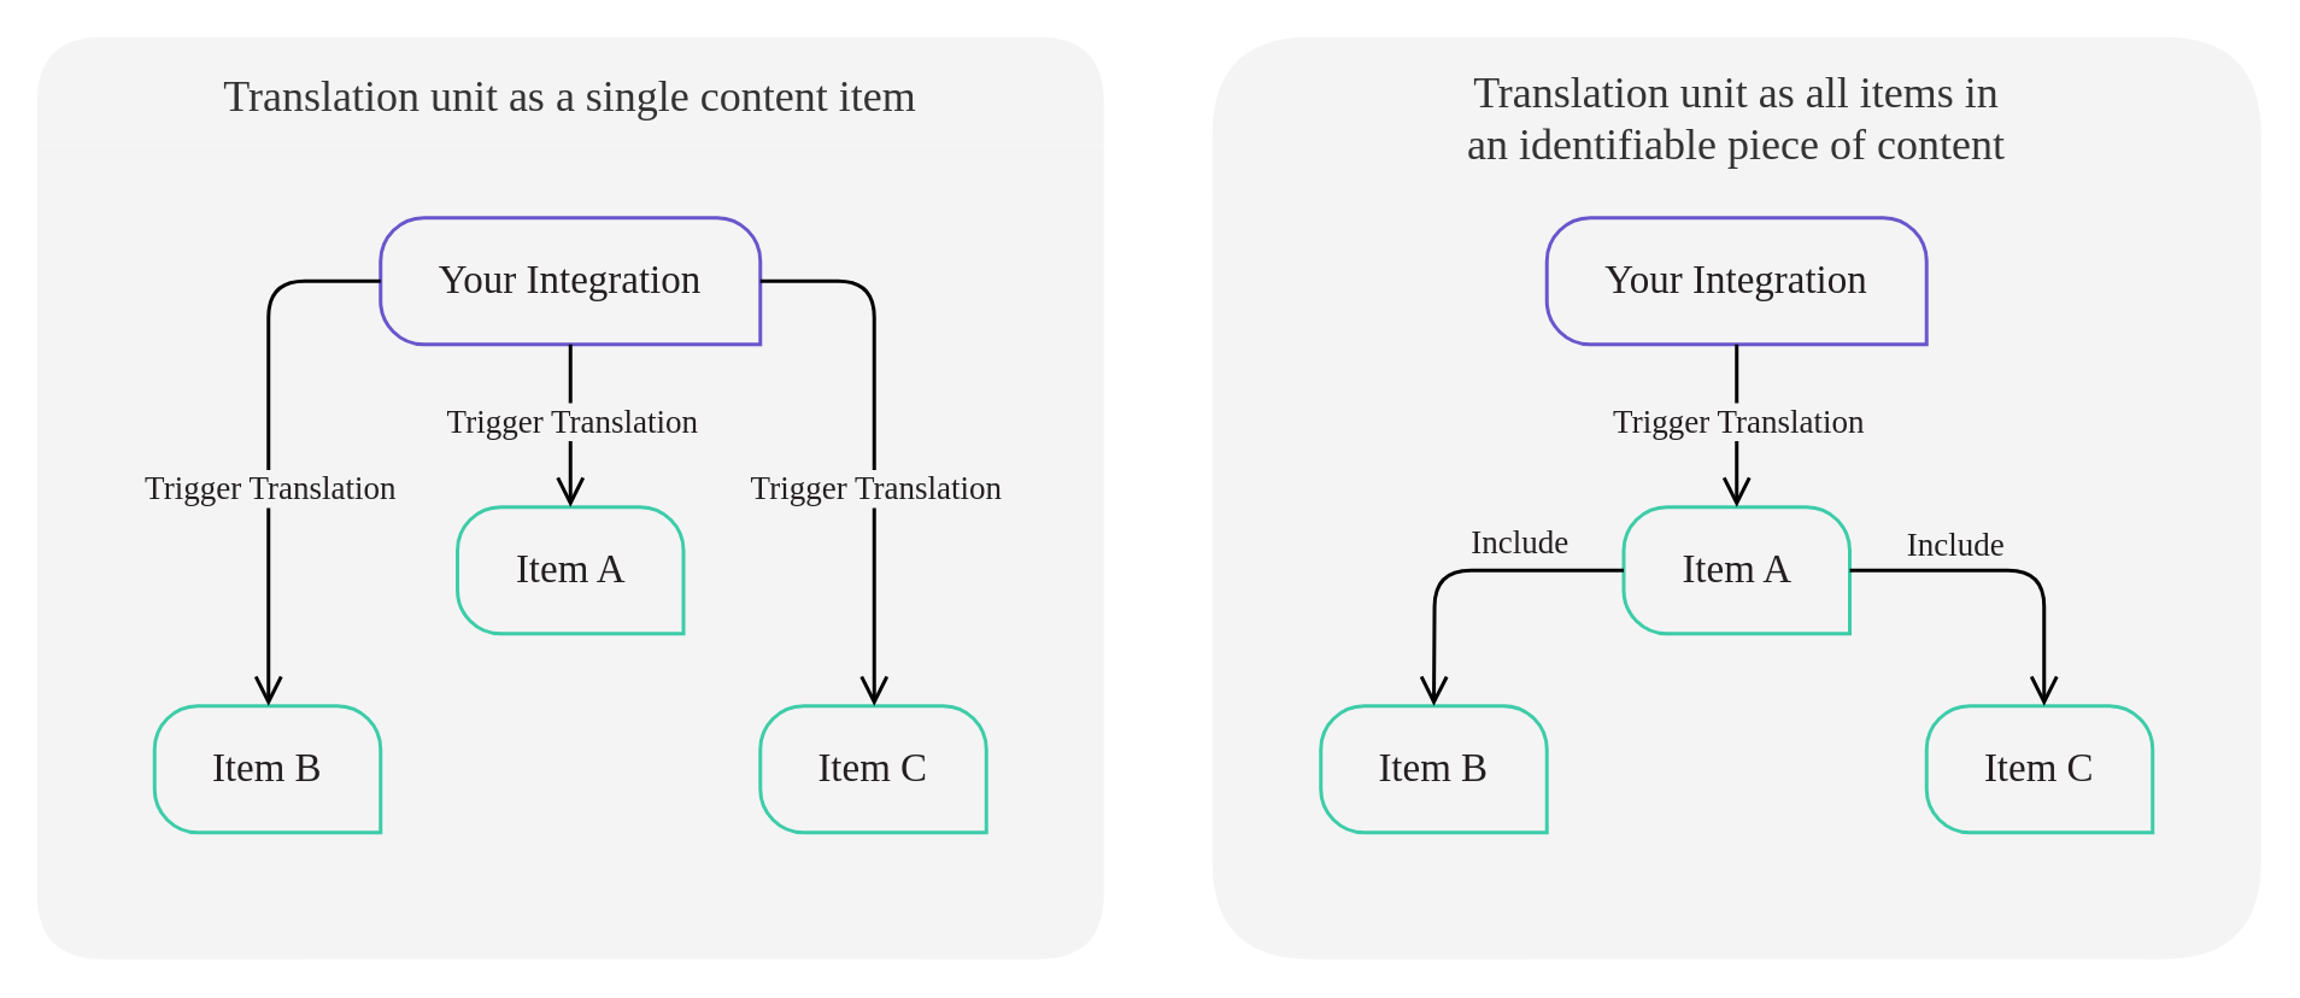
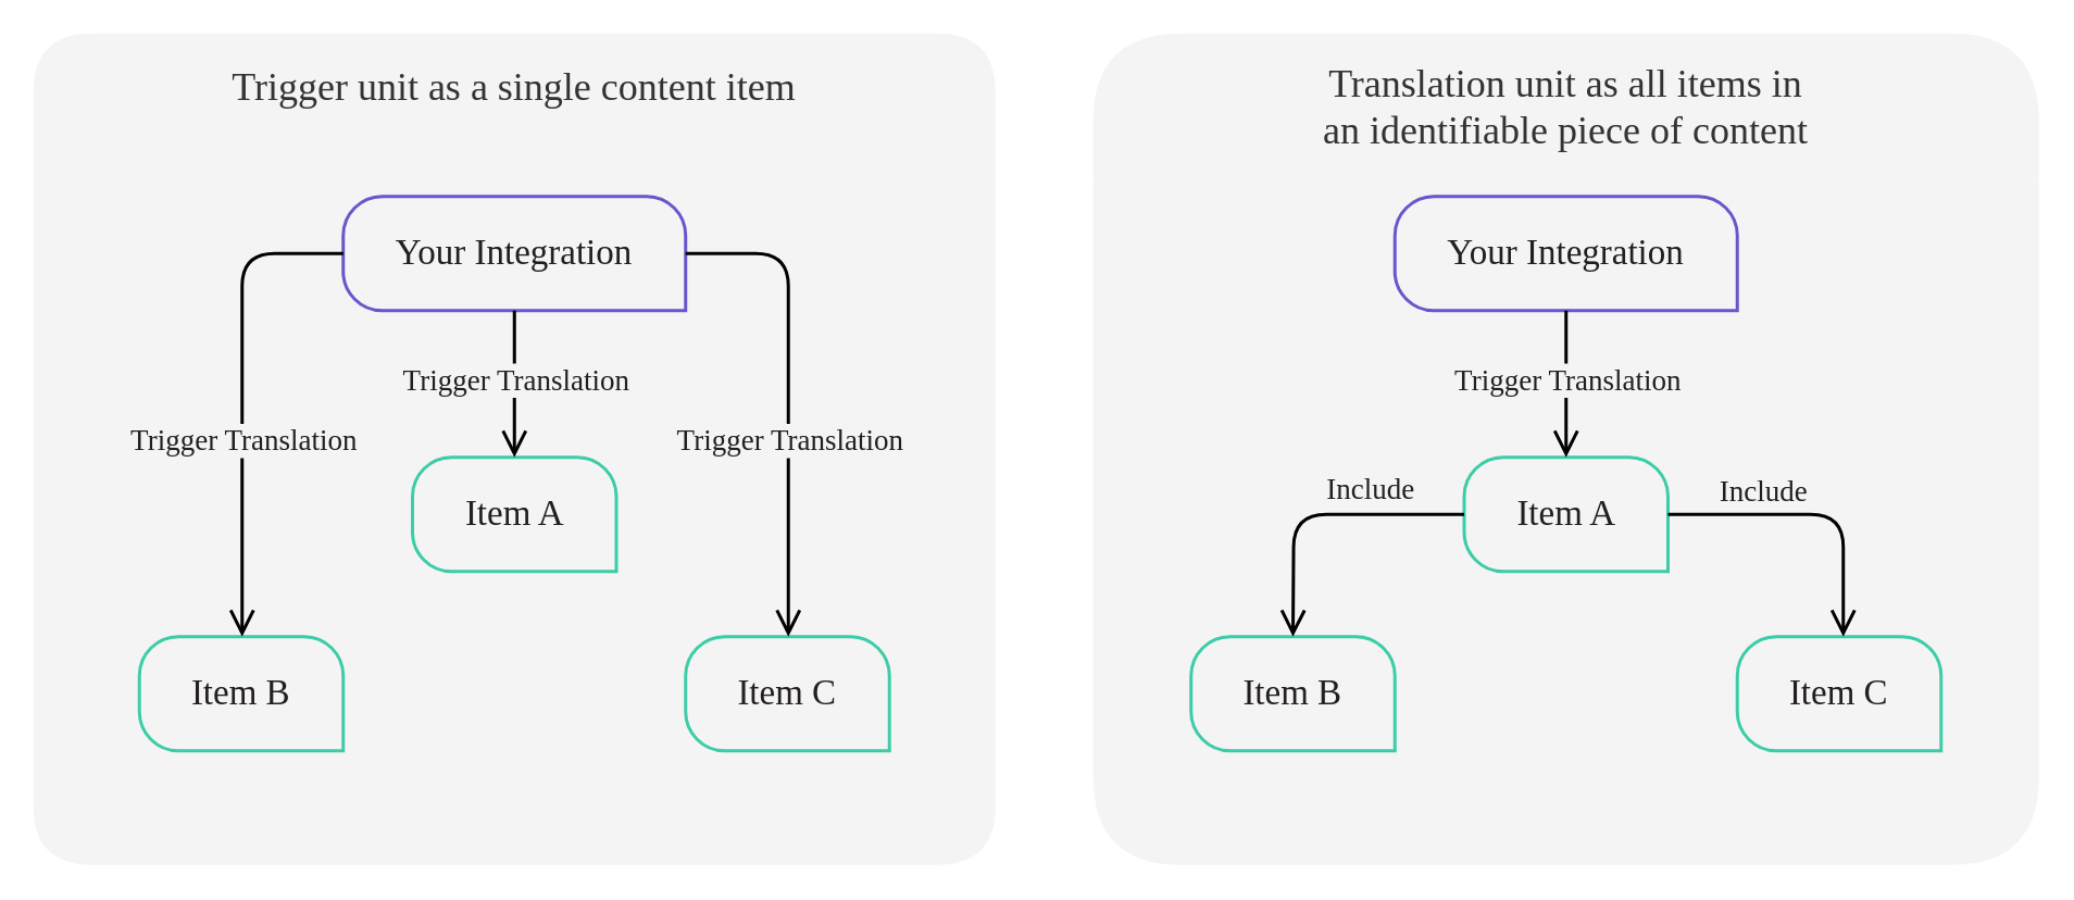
  <mxCell id="0" />
  <mxCell id="1" parent="0" />
  <mxCell id="2" value="Translation unit as all items in&#10;an identifiable piece of content" style="swimlane;childLayout=stackLayout;horizontal=1;startSize=90;horizontalStack=0;rounded=1;fontSize=24;fontStyle=0;strokeWidth=2;resizeParent=0;resizeLast=1;shadow=0;dashed=0;align=center;glass=0;sketch=0;fontFamily=Work Sans;fontSource=https%3A%2F%2Ffonts.googleapis.com%2Fcss%3Ffamily%3DWork%2BSans;swimlaneLine=0;expand=1;collapsible=0;swimlaneBody=1;swimlaneHead=1;arcSize=20;fillStyle=auto;fillColor=#f4f4f4;fontColor=#333333;strokeColor=none;overflow=hidden;container=1;swimlaneFillColor=#F4F4F4;spacingLeft=25;spacingRight=25;whiteSpace=wrap;spacingTop=10;spacingBottom=10;" vertex="1" parent="1"><mxGeometry x="670" y="20" width="580" height="510" as="geometry" /></mxCell>
- <mxCell id="3" value="Translation unit as a single content item" style="swimlane;childLayout=stackLayout;horizontal=1;startSize=60;horizontalStack=0;rounded=1;fontSize=24;fontStyle=0;strokeWidth=2;resizeParent=0;resizeLast=1;shadow=0;dashed=0;align=center;glass=0;sketch=0;fontFamily=Work Sans;fontSource=https%3A%2F%2Ffonts.googleapis.com%2Fcss%3Ffamily%3DWork%2BSans;swimlaneLine=0;expand=1;collapsible=0;swimlaneBody=1;swimlaneHead=1;arcSize=20;fillStyle=auto;fillColor=#f4f4f4;fontColor=#333333;strokeColor=none;overflow=hidden;container=1;swimlaneFillColor=#F4F4F4;spacingLeft=20;spacingRight=20;spacingTop=10;spacingBottom=10;" vertex="1" parent="1"><mxGeometry x="20" y="20" width="590" height="510" as="geometry" /></mxCell>
+ <mxCell id="3" value="Trigger unit as a single content item" style="swimlane;childLayout=stackLayout;horizontal=1;startSize=60;horizontalStack=0;rounded=1;fontSize=24;fontStyle=0;strokeWidth=2;resizeParent=0;resizeLast=1;shadow=0;dashed=0;align=center;glass=0;sketch=0;fontFamily=Work Sans;fontSource=https%3A%2F%2Ffonts.googleapis.com%2Fcss%3Ffamily%3DWork%2BSans;swimlaneLine=0;expand=1;collapsible=0;swimlaneBody=1;swimlaneHead=1;arcSize=20;fillStyle=auto;fillColor=#f4f4f4;fontColor=#333333;strokeColor=none;overflow=hidden;container=1;swimlaneFillColor=#F4F4F4;spacingLeft=20;spacingRight=20;spacingTop=10;spacingBottom=10;" vertex="1" parent="1"><mxGeometry x="20" y="20" width="590" height="510" as="geometry" /></mxCell>
  <mxCell id="4" value="Your Integration" style="verticalLabelPosition=middle;verticalAlign=middle;html=1;shape=mxgraph.basic.three_corner_round_rect;dx=12;whiteSpace=wrap;rounded=1;glass=0;flipV=0;strokeWidth=2;perimeterSpacing=0;strokeColor=#6956cc;fillColor=none;flipH=1;labelPosition=center;align=center;fontColor=#231F20;fontSize=22;fontFamily=Work Sans;fontSource=https%3A%2F%2Ffonts.googleapis.com%2Fcss%3Ffamily%3DWork%2BSans;spacing=20;overflow=hidden;" vertex="1" parent="1"><mxGeometry x="210" y="120" width="210" height="70" as="geometry" /></mxCell>
  <mxCell id="5" value="Item A" style="verticalLabelPosition=middle;verticalAlign=middle;html=1;shape=mxgraph.basic.three_corner_round_rect;dx=12;whiteSpace=wrap;rounded=1;glass=0;flipV=0;strokeWidth=2;perimeterSpacing=0;strokeColor=#3DCCA8;fillColor=none;flipH=1;labelPosition=center;align=center;fontColor=#231F20;fontSize=22;fontFamily=Work Sans;fontSource=https%3A%2F%2Ffonts.googleapis.com%2Fcss%3Ffamily%3DWork%2BSans;spacing=20;overflow=hidden;" vertex="1" parent="1"><mxGeometry x="252.5" y="280" width="125" height="70" as="geometry" /></mxCell>
  <mxCell id="6" value="Item C" style="verticalLabelPosition=middle;verticalAlign=middle;html=1;shape=mxgraph.basic.three_corner_round_rect;dx=12;whiteSpace=wrap;rounded=1;glass=0;flipV=0;strokeWidth=2;perimeterSpacing=0;strokeColor=#3DCCA8;fillColor=none;flipH=1;labelPosition=center;align=center;fontColor=#231F20;fontSize=22;fontFamily=Work Sans;fontSource=https%3A%2F%2Ffonts.googleapis.com%2Fcss%3Ffamily%3DWork%2BSans;spacing=20;overflow=hidden;" vertex="1" parent="1"><mxGeometry x="420" y="390" width="125" height="70" as="geometry" /></mxCell>
  <mxCell id="7" value="Item B" style="verticalLabelPosition=middle;verticalAlign=middle;html=1;shape=mxgraph.basic.three_corner_round_rect;dx=12;whiteSpace=wrap;rounded=1;glass=0;flipV=0;strokeWidth=2;perimeterSpacing=0;strokeColor=#3DCCA8;fillColor=none;flipH=1;labelPosition=center;align=center;fontColor=#231F20;fontSize=22;fontFamily=Work Sans;fontSource=https%3A%2F%2Ffonts.googleapis.com%2Fcss%3Ffamily%3DWork%2BSans;spacing=20;overflow=hidden;" vertex="1" parent="1"><mxGeometry x="85" y="390" width="125" height="70" as="geometry" /></mxCell>
  <mxCell id="8" value="" style="endArrow=open;endFill=1;endSize=12;html=1;rounded=1;fontFamily=Work Sans;fontSource=https%3A%2F%2Ffonts.googleapis.com%2Fcss%3Ffamily%3DWork%2BSans;fontSize=22;fontColor=#231F20;strokeWidth=2;arcSize=40;exitX=0.5;exitY=1;exitDx=0;exitDy=0;exitPerimeter=0;entryX=0.5;entryY=0;entryDx=0;entryDy=0;entryPerimeter=0;" edge="1" parent="1" source="4" target="5"><mxGeometry width="160" relative="1" as="geometry"><mxPoint x="387" y="260" as="sourcePoint" /><mxPoint x="547" y="260" as="targetPoint" /></mxGeometry></mxCell>
  <mxCell id="9" value="Trigger Translation" style="edgeLabel;html=1;align=center;verticalAlign=middle;resizable=0;points=[];fontSize=18;fontFamily=Work Sans;fontColor=#231F20;labelBackgroundColor=#F4F4F4;" connectable="0" vertex="1" parent="8"><mxGeometry x="0.3" y="3" relative="1" as="geometry"><mxPoint x="-3" y="-17" as="offset" /></mxGeometry></mxCell>
  <mxCell id="10" value="" style="endArrow=open;endFill=1;endSize=12;html=1;rounded=1;fontFamily=Work Sans;fontSource=https%3A%2F%2Ffonts.googleapis.com%2Fcss%3Ffamily%3DWork%2BSans;fontSize=22;fontColor=#231F20;strokeWidth=2;arcSize=40;exitX=1;exitY=0.5;exitDx=0;exitDy=0;exitPerimeter=0;" edge="1" parent="1" source="4"><mxGeometry width="160" relative="1" as="geometry"><mxPoint x="170" y="220" as="sourcePoint" /><mxPoint x="148" y="390" as="targetPoint" /><Array as="points"><mxPoint x="148" y="155" /></Array></mxGeometry></mxCell>
  <mxCell id="11" value="Trigger Translation" style="edgeLabel;html=1;align=center;verticalAlign=middle;resizable=0;points=[];fontSize=18;fontFamily=Work Sans;fontColor=#231F20;labelBackgroundColor=#F4F4F4;" connectable="0" vertex="1" parent="10"><mxGeometry x="0.3" y="3" relative="1" as="geometry"><mxPoint x="-3" y="-17" as="offset" /></mxGeometry></mxCell>
  <mxCell id="12" value="" style="endArrow=open;endFill=1;endSize=12;html=1;rounded=1;fontFamily=Work Sans;fontSource=https%3A%2F%2Ffonts.googleapis.com%2Fcss%3Ffamily%3DWork%2BSans;fontSize=22;fontColor=#231F20;strokeWidth=2;arcSize=40;exitX=0;exitY=0.5;exitDx=0;exitDy=0;exitPerimeter=0;" edge="1" parent="1" source="4"><mxGeometry width="160" relative="1" as="geometry"><mxPoint x="480" y="200" as="sourcePoint" /><mxPoint x="483" y="390" as="targetPoint" /><Array as="points"><mxPoint x="483" y="155" /></Array></mxGeometry></mxCell>
  <mxCell id="13" value="Trigger Translation" style="edgeLabel;html=1;align=center;verticalAlign=middle;resizable=0;points=[];fontSize=18;fontFamily=Work Sans;fontColor=#231F20;labelBackgroundColor=#F4F4F4;" connectable="0" vertex="1" parent="12"><mxGeometry x="0.3" y="3" relative="1" as="geometry"><mxPoint x="-3" y="-17" as="offset" /></mxGeometry></mxCell>
  <mxCell id="14" value="Your Integration" style="verticalLabelPosition=middle;verticalAlign=middle;html=1;shape=mxgraph.basic.three_corner_round_rect;dx=12;whiteSpace=wrap;rounded=1;glass=0;flipV=0;strokeWidth=2;perimeterSpacing=0;strokeColor=#6956cc;fillColor=none;flipH=1;labelPosition=center;align=center;fontColor=#231F20;fontSize=22;fontFamily=Work Sans;fontSource=https%3A%2F%2Ffonts.googleapis.com%2Fcss%3Ffamily%3DWork%2BSans;spacing=20;overflow=hidden;" vertex="1" parent="1"><mxGeometry x="855" y="120" width="210" height="70" as="geometry" /></mxCell>
  <mxCell id="15" value="Item A" style="verticalLabelPosition=middle;verticalAlign=middle;html=1;shape=mxgraph.basic.three_corner_round_rect;dx=12;whiteSpace=wrap;rounded=1;glass=0;flipV=0;strokeWidth=2;perimeterSpacing=0;strokeColor=#3DCCA8;fillColor=none;flipH=1;labelPosition=center;align=center;fontColor=#231F20;fontSize=22;fontFamily=Work Sans;fontSource=https%3A%2F%2Ffonts.googleapis.com%2Fcss%3Ffamily%3DWork%2BSans;spacing=20;overflow=hidden;" vertex="1" parent="1"><mxGeometry x="897.5" y="280" width="125" height="70" as="geometry" /></mxCell>
  <mxCell id="16" value="Item C" style="verticalLabelPosition=middle;verticalAlign=middle;html=1;shape=mxgraph.basic.three_corner_round_rect;dx=12;whiteSpace=wrap;rounded=1;glass=0;flipV=0;strokeWidth=2;perimeterSpacing=0;strokeColor=#3DCCA8;fillColor=none;flipH=1;labelPosition=center;align=center;fontColor=#231F20;fontSize=22;fontFamily=Work Sans;fontSource=https%3A%2F%2Ffonts.googleapis.com%2Fcss%3Ffamily%3DWork%2BSans;spacing=20;overflow=hidden;" vertex="1" parent="1"><mxGeometry x="1065" y="390" width="125" height="70" as="geometry" /></mxCell>
  <mxCell id="17" value="Item B" style="verticalLabelPosition=middle;verticalAlign=middle;html=1;shape=mxgraph.basic.three_corner_round_rect;dx=12;whiteSpace=wrap;rounded=1;glass=0;flipV=0;strokeWidth=2;perimeterSpacing=0;strokeColor=#3DCCA8;fillColor=none;flipH=1;labelPosition=center;align=center;fontColor=#231F20;fontSize=22;fontFamily=Work Sans;fontSource=https%3A%2F%2Ffonts.googleapis.com%2Fcss%3Ffamily%3DWork%2BSans;spacing=20;overflow=hidden;" vertex="1" parent="1"><mxGeometry x="730" y="390" width="125" height="70" as="geometry" /></mxCell>
  <mxCell id="18" value="" style="endArrow=open;endFill=1;endSize=12;html=1;rounded=1;fontFamily=Work Sans;fontSource=https%3A%2F%2Ffonts.googleapis.com%2Fcss%3Ffamily%3DWork%2BSans;fontSize=22;fontColor=#231F20;strokeWidth=2;arcSize=40;exitX=0.5;exitY=1;exitDx=0;exitDy=0;exitPerimeter=0;entryX=0.5;entryY=0;entryDx=0;entryDy=0;entryPerimeter=0;" edge="1" source="14" target="15" parent="1"><mxGeometry width="160" relative="1" as="geometry"><mxPoint x="1032" y="260" as="sourcePoint" /><mxPoint x="1192" y="260" as="targetPoint" /></mxGeometry></mxCell>
  <mxCell id="19" value="Trigger Translation" style="edgeLabel;html=1;align=center;verticalAlign=middle;resizable=0;points=[];fontSize=18;fontFamily=Work Sans;fontColor=#231F20;labelBackgroundColor=#F4F4F4;" connectable="0" vertex="1" parent="18"><mxGeometry x="0.3" y="3" relative="1" as="geometry"><mxPoint x="-3" y="-17" as="offset" /></mxGeometry></mxCell>
  <mxCell id="20" value="" style="endArrow=open;endFill=1;endSize=12;html=1;rounded=1;fontFamily=Work Sans;fontSource=https%3A%2F%2Ffonts.googleapis.com%2Fcss%3Ffamily%3DWork%2BSans;fontSize=22;fontColor=#231F20;strokeWidth=2;arcSize=40;exitX=1;exitY=0.5;exitDx=0;exitDy=0;exitPerimeter=0;entryX=0.5;entryY=0;entryDx=0;entryDy=0;entryPerimeter=0;" edge="1" parent="1" source="15" target="17"><mxGeometry width="160" relative="1" as="geometry"><mxPoint x="790" y="280" as="sourcePoint" /><mxPoint x="790" y="370" as="targetPoint" /><Array as="points"><mxPoint x="793" y="315" /></Array></mxGeometry></mxCell>
  <mxCell id="21" value="Include" style="edgeLabel;html=1;align=center;verticalAlign=middle;resizable=0;points=[];fontSize=18;fontFamily=Work Sans;fontColor=#231F20;labelBackgroundColor=none;" connectable="0" vertex="1" parent="20"><mxGeometry x="0.3" y="3" relative="1" as="geometry"><mxPoint x="44" y="-28" as="offset" /></mxGeometry></mxCell>
  <mxCell id="22" value="" style="endArrow=open;endFill=1;endSize=12;html=1;rounded=1;fontFamily=Work Sans;fontSource=https%3A%2F%2Ffonts.googleapis.com%2Fcss%3Ffamily%3DWork%2BSans;fontSize=22;fontColor=#231F20;strokeWidth=2;arcSize=40;exitX=0;exitY=0.5;exitDx=0;exitDy=0;exitPerimeter=0;" edge="1" parent="1" source="15"><mxGeometry width="160" relative="1" as="geometry"><mxPoint x="1127" y="250" as="sourcePoint" /><mxPoint x="1130" y="390" as="targetPoint" /><Array as="points"><mxPoint x="1130" y="315" /></Array></mxGeometry></mxCell>
  <mxCell id="23" value="Include" style="edgeLabel;html=1;align=center;verticalAlign=middle;resizable=0;points=[];fontSize=18;fontFamily=Work Sans;fontColor=#231F20;labelBackgroundColor=none;" connectable="0" vertex="1" parent="22"><mxGeometry x="0.3" y="3" relative="1" as="geometry"><mxPoint x="-53" y="-26" as="offset" /></mxGeometry></mxCell>
